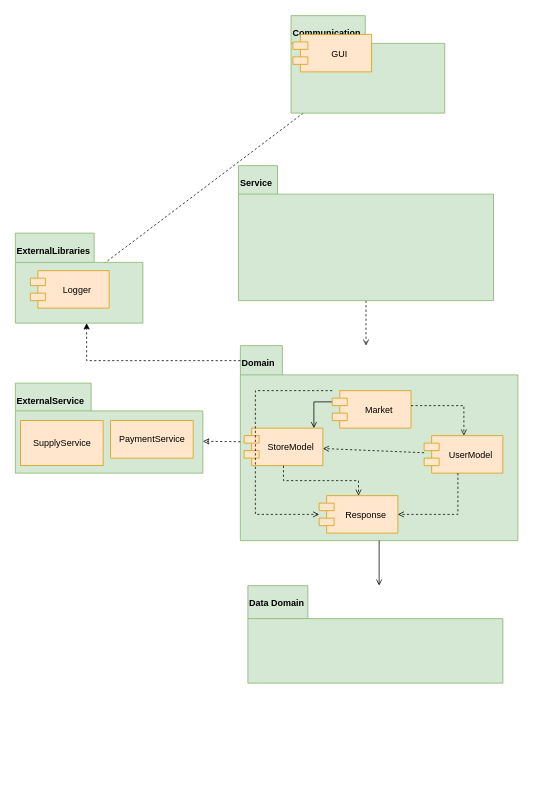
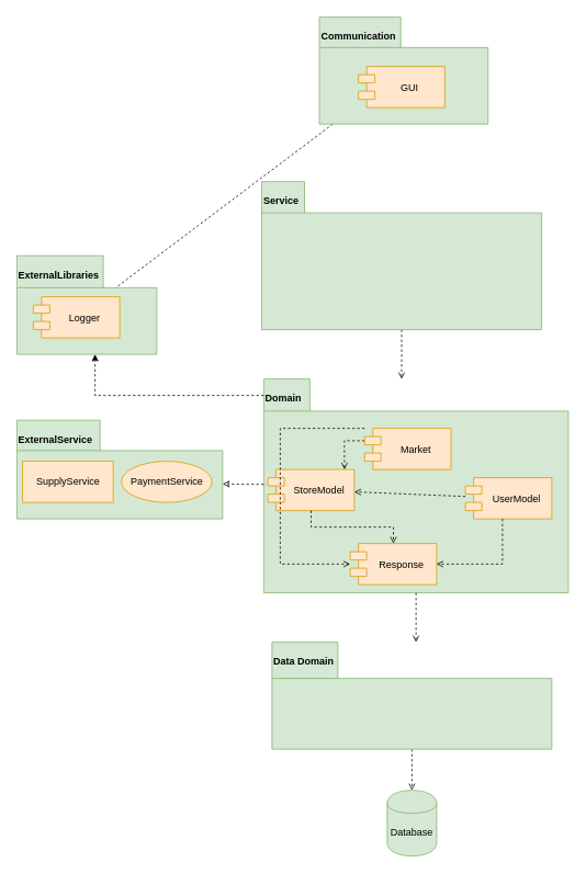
  <mxCell id="0" />
  <mxCell id="1" parent="0" />
  <mxCell id="2" value="Domain" style="shape=folder;fontStyle=1;spacingTop=10;tabWidth=56;tabHeight=39;tabPosition=left;html=1;align=left;verticalAlign=top;fillColor=#d5e8d4;strokeColor=#82b366;shadow=0;" vertex="1" parent="1"><mxGeometry x="320" y="460" width="370" height="260" as="geometry" /></mxCell>
  <mxCell id="3" style="edgeStyle=orthogonalEdgeStyle;rounded=0;orthogonalLoop=1;jettySize=auto;html=1;endArrow=open;endFill=0;dashed=1;" edge="1" parent="1" source="4" target="2"><mxGeometry relative="1" as="geometry"><Array as="points"><mxPoint x="488" y="460" /><mxPoint x="488" y="460" /></Array></mxGeometry></mxCell>
  <mxCell id="4" value="Service" style="shape=folder;fontStyle=1;spacingTop=10;tabWidth=52;tabHeight=38;tabPosition=left;html=1;align=left;verticalAlign=top;fillColor=#d5e8d4;strokeColor=#82b366;" vertex="1" parent="1"><mxGeometry x="317.5" y="220" width="340" height="180" as="geometry" /></mxCell>
- <mxCell id="5" style="edgeStyle=orthogonalEdgeStyle;rounded=0;orthogonalLoop=1;jettySize=auto;html=1;dashed=0;endArrow=open;endFill=0;" edge="1" parent="1" source="2" target="8"><mxGeometry relative="1" as="geometry"><Array as="points"><mxPoint x="505" y="770" /><mxPoint x="505" y="770" /></Array></mxGeometry></mxCell>
+ <mxCell id="5" style="edgeStyle=orthogonalEdgeStyle;rounded=0;orthogonalLoop=1;jettySize=auto;html=1;dashed=1;endArrow=open;endFill=0;" edge="1" parent="1" source="2" target="8"><mxGeometry relative="1" as="geometry"><Array as="points"><mxPoint x="505" y="770" /><mxPoint x="505" y="770" /></Array></mxGeometry></mxCell>
  <mxCell id="6" style="rounded=0;orthogonalLoop=1;jettySize=auto;html=1;entryX=1;entryY=0.647;entryDx=0;entryDy=0;entryPerimeter=0;dashed=1;endArrow=classic;endFill=0;" edge="1" parent="1" source="2" target="16"><mxGeometry relative="1" as="geometry" /></mxCell>
+ <mxCell id="7" style="edgeStyle=orthogonalEdgeStyle;rounded=0;orthogonalLoop=1;jettySize=auto;html=1;entryX=0.5;entryY=0;entryDx=0;entryDy=0;dashed=1;endArrow=open;endFill=0;" edge="1" parent="1" source="8" target="9"><mxGeometry relative="1" as="geometry" /></mxCell>
  <mxCell id="8" value="Data Domain" style="shape=folder;fontStyle=1;spacingTop=10;tabWidth=80;tabHeight=44;tabPosition=left;html=1;align=left;verticalAlign=top;fillColor=#d5e8d4;strokeColor=#82b366;" vertex="1" parent="1"><mxGeometry x="330" y="780" width="340" height="130" as="geometry" /></mxCell>
+ <mxCell id="9" value="Database" style="shape=cylinder;whiteSpace=wrap;html=1;boundedLbl=1;backgroundOutline=1;fillColor=#d5e8d4;strokeColor=#82b366;" vertex="1" parent="1"><mxGeometry x="470" y="960" width="60" height="80" as="geometry" /></mxCell>
  <mxCell id="10" style="edgeStyle=none;rounded=0;orthogonalLoop=1;jettySize=auto;html=1;dashed=1;startArrow=none;startFill=0;endArrow=open;endFill=0;" edge="1" parent="1" source="11" target="12"><mxGeometry relative="1" as="geometry" /></mxCell>
  <mxCell id="11" value="UserModel" style="shape=module;align=left;spacingLeft=20;align=center;verticalAlign=middle;fillColor=#ffe6cc;strokeColor=#d79b00;" vertex="1" parent="1"><mxGeometry x="565" y="580" width="105" height="50" as="geometry" /></mxCell>
  <mxCell id="12" value="StoreModel" style="shape=module;align=left;spacingLeft=20;align=center;verticalAlign=middle;fillColor=#ffe6cc;strokeColor=#d79b00;" vertex="1" parent="1"><mxGeometry x="325" y="570" width="105" height="50" as="geometry" /></mxCell>
- <mxCell id="13" style="edgeStyle=orthogonalEdgeStyle;rounded=0;orthogonalLoop=1;jettySize=auto;html=1;dashed=0;endArrow=open;endFill=0;" edge="1" parent="1" source="14" target="12"><mxGeometry relative="1" as="geometry"><Array as="points"><mxPoint x="418" y="535" /></Array></mxGeometry></mxCell>
+ <mxCell id="13" style="edgeStyle=orthogonalEdgeStyle;rounded=0;orthogonalLoop=1;jettySize=auto;html=1;dashed=1;endArrow=open;endFill=0;" edge="1" parent="1" source="14" target="12"><mxGeometry relative="1" as="geometry"><Array as="points"><mxPoint x="418" y="535" /></Array></mxGeometry></mxCell>
  <mxCell id="14" value="Market" style="shape=module;align=left;spacingLeft=20;align=center;verticalAlign=middle;fillColor=#ffe6cc;strokeColor=#d79b00;" vertex="1" parent="1"><mxGeometry x="442.5" y="520" width="105" height="50" as="geometry" /></mxCell>
  <mxCell id="15" value="" style="group" vertex="1" connectable="0" parent="1"><mxGeometry x="20" y="510" width="250" height="120" as="geometry" /></mxCell>
  <mxCell id="16" value="ExternalService" style="shape=folder;fontStyle=1;spacingTop=10;tabWidth=101;tabHeight=37;tabPosition=left;html=1;align=left;verticalAlign=top;fillColor=#d5e8d4;strokeColor=#82b366;" vertex="1" parent="15"><mxGeometry width="250" height="120" as="geometry" /></mxCell>
- <mxCell id="17" value="PaymentService" style="html=1;fillColor=#ffe6cc;strokeColor=#d79b00;" vertex="1" parent="15"><mxGeometry x="127" y="50" width="110" height="50" as="geometry" /></mxCell>
- <mxCell id="18" value="SupplyService" style="html=1;fillColor=#ffe6cc;strokeColor=#d79b00;" vertex="1" parent="15"><mxGeometry x="7" y="50" width="110" height="60" as="geometry" /></mxCell>
+ <mxCell id="17" value="PaymentService" style="ellipse;html=1;fillColor=#ffe6cc;strokeColor=#d79b00;" vertex="1" parent="15"><mxGeometry x="127" y="50" width="110" height="50" as="geometry" /></mxCell>
+ <mxCell id="18" value="SupplyService" style="html=1;fillColor=#ffe6cc;strokeColor=#d79b00;" vertex="1" parent="15"><mxGeometry x="7" y="50" width="110" height="50" as="geometry" /></mxCell>
  <mxCell id="19" style="edgeStyle=none;rounded=0;orthogonalLoop=1;jettySize=auto;html=1;dashed=1;" edge="1" parent="1" source="20" target="24"><mxGeometry relative="1" as="geometry" /></mxCell>
  <mxCell id="20" value="Communication" style="shape=folder;fontStyle=1;spacingTop=10;tabWidth=99;tabHeight=37;tabPosition=left;html=1;align=left;verticalAlign=top;fillColor=#d5e8d4;strokeColor=#82b366;" vertex="1" parent="1"><mxGeometry x="387.5" y="20" width="205" height="130" as="geometry" /></mxCell>
- <mxCell id="21" value="GUI" style="shape=module;align=left;spacingLeft=20;align=center;verticalAlign=middle;fillColor=#ffe6cc;strokeColor=#d79b00;" vertex="1" parent="1"><mxGeometry x="390" y="45" width="105" height="50" as="geometry" /></mxCell>
+ <mxCell id="21" value="GUI" style="shape=module;align=left;spacingLeft=20;align=center;verticalAlign=middle;fillColor=#ffe6cc;strokeColor=#d79b00;" vertex="1" parent="1"><mxGeometry x="435" y="80" width="105" height="50" as="geometry" /></mxCell>
  <mxCell id="22" value="" style="group" vertex="1" connectable="0" parent="1"><mxGeometry x="20" y="310" width="170" height="120" as="geometry" /></mxCell>
  <mxCell id="23" value="ExternalLibraries" style="shape=folder;fontStyle=1;spacingTop=10;tabWidth=105;tabHeight=39;tabPosition=left;html=1;align=left;verticalAlign=top;fillColor=#d5e8d4;strokeColor=#82b366;" vertex="1" parent="22"><mxGeometry width="170" height="120" as="geometry" /></mxCell>
  <mxCell id="24" value="Logger" style="shape=module;align=left;spacingLeft=20;align=center;verticalAlign=middle;fillColor=#ffe6cc;strokeColor=#d79b00;" vertex="1" parent="22"><mxGeometry x="20" y="50" width="105" height="50" as="geometry" /></mxCell>
- <mxCell id="25" style="edgeStyle=orthogonalEdgeStyle;rounded=0;orthogonalLoop=1;jettySize=auto;html=1;dashed=1;endArrow=open;endFill=0;" edge="1" parent="1" source="14" target="11"><mxGeometry relative="1" as="geometry"><Array as="points"><mxPoint x="618" y="540" /></Array><mxPoint x="393" y="600" as="sourcePoint" /><mxPoint x="600" y="656.667" as="targetPoint" /></mxGeometry></mxCell>
  <mxCell id="26" style="edgeStyle=orthogonalEdgeStyle;rounded=0;orthogonalLoop=1;jettySize=auto;html=1;dashed=1;" edge="1" parent="1" source="2" target="23"><mxGeometry relative="1" as="geometry"><mxPoint x="210" y="305" as="targetPoint" /><mxPoint x="327.5" y="305" as="sourcePoint" /><Array as="points"><mxPoint x="115" y="480" /></Array></mxGeometry></mxCell>
  <mxCell id="27" value="Response" style="shape=module;align=left;spacingLeft=20;align=center;verticalAlign=middle;fillColor=#ffe6cc;strokeColor=#d79b00;" vertex="1" parent="1"><mxGeometry x="425" y="660" width="105" height="50" as="geometry" /></mxCell>
  <mxCell id="28" style="edgeStyle=orthogonalEdgeStyle;rounded=0;orthogonalLoop=1;jettySize=auto;html=1;dashed=1;endArrow=open;endFill=0;" edge="1" parent="1" source="14" target="27"><mxGeometry relative="1" as="geometry"><Array as="points"><mxPoint x="340" y="520" /></Array><mxPoint x="462.5" y="545" as="sourcePoint" /><mxPoint x="410" y="590" as="targetPoint" /></mxGeometry></mxCell>
  <mxCell id="29" style="edgeStyle=orthogonalEdgeStyle;rounded=0;orthogonalLoop=1;jettySize=auto;html=1;dashed=1;endArrow=open;endFill=0;" edge="1" parent="1" source="12" target="27"><mxGeometry relative="1" as="geometry"><Array as="points" /><mxPoint x="462.5" y="530" as="sourcePoint" /><mxPoint x="462.5" y="695" as="targetPoint" /></mxGeometry></mxCell>
  <mxCell id="30" style="edgeStyle=orthogonalEdgeStyle;rounded=0;orthogonalLoop=1;jettySize=auto;html=1;dashed=1;endArrow=open;endFill=0;" edge="1" parent="1" source="11" target="27"><mxGeometry relative="1" as="geometry"><Array as="points"><mxPoint x="610" y="685" /></Array><mxPoint x="427.5" y="640" as="sourcePoint" /><mxPoint x="462.5" y="695" as="targetPoint" /></mxGeometry></mxCell>
